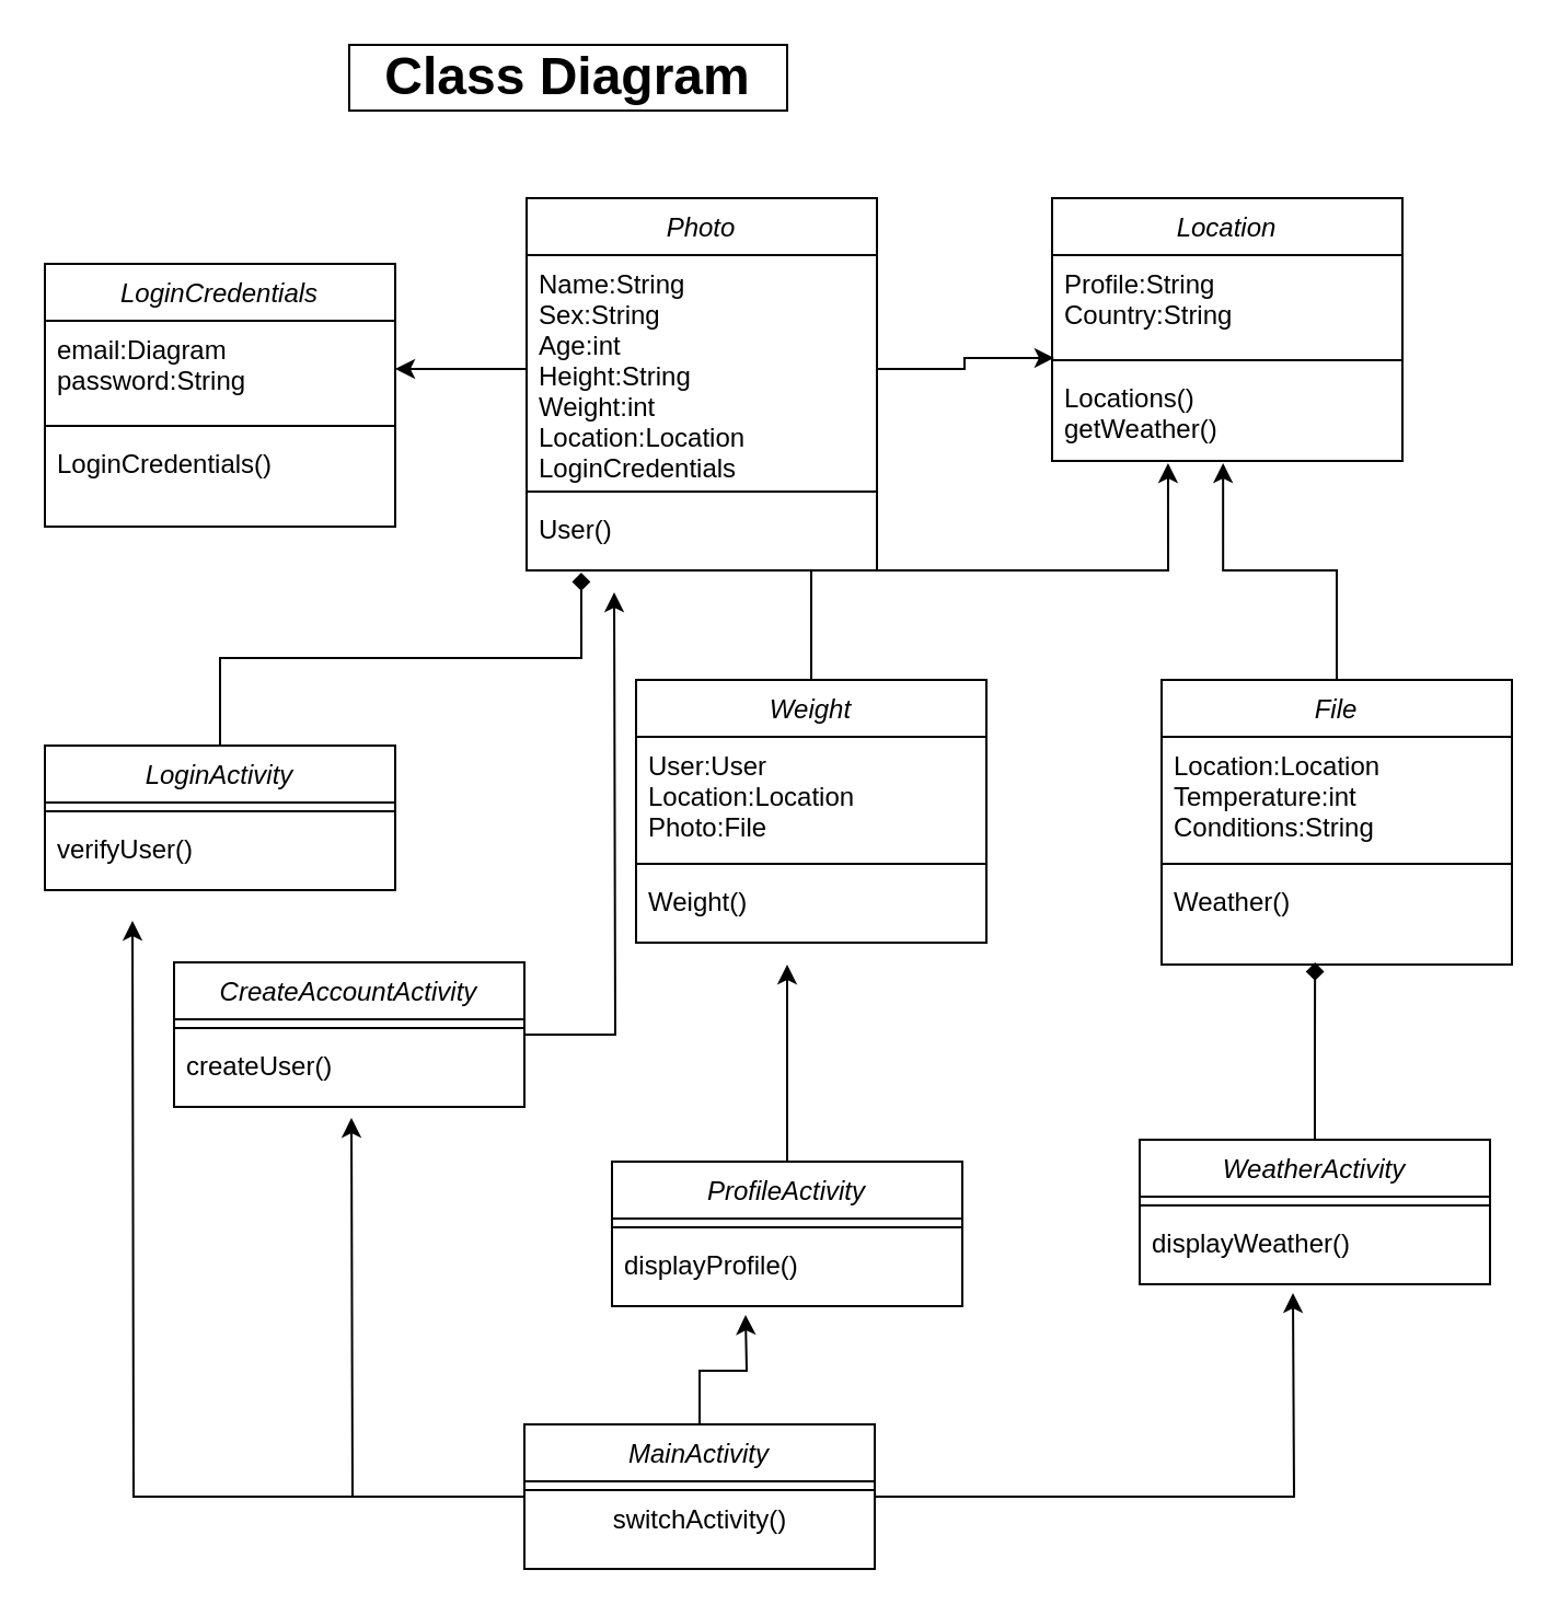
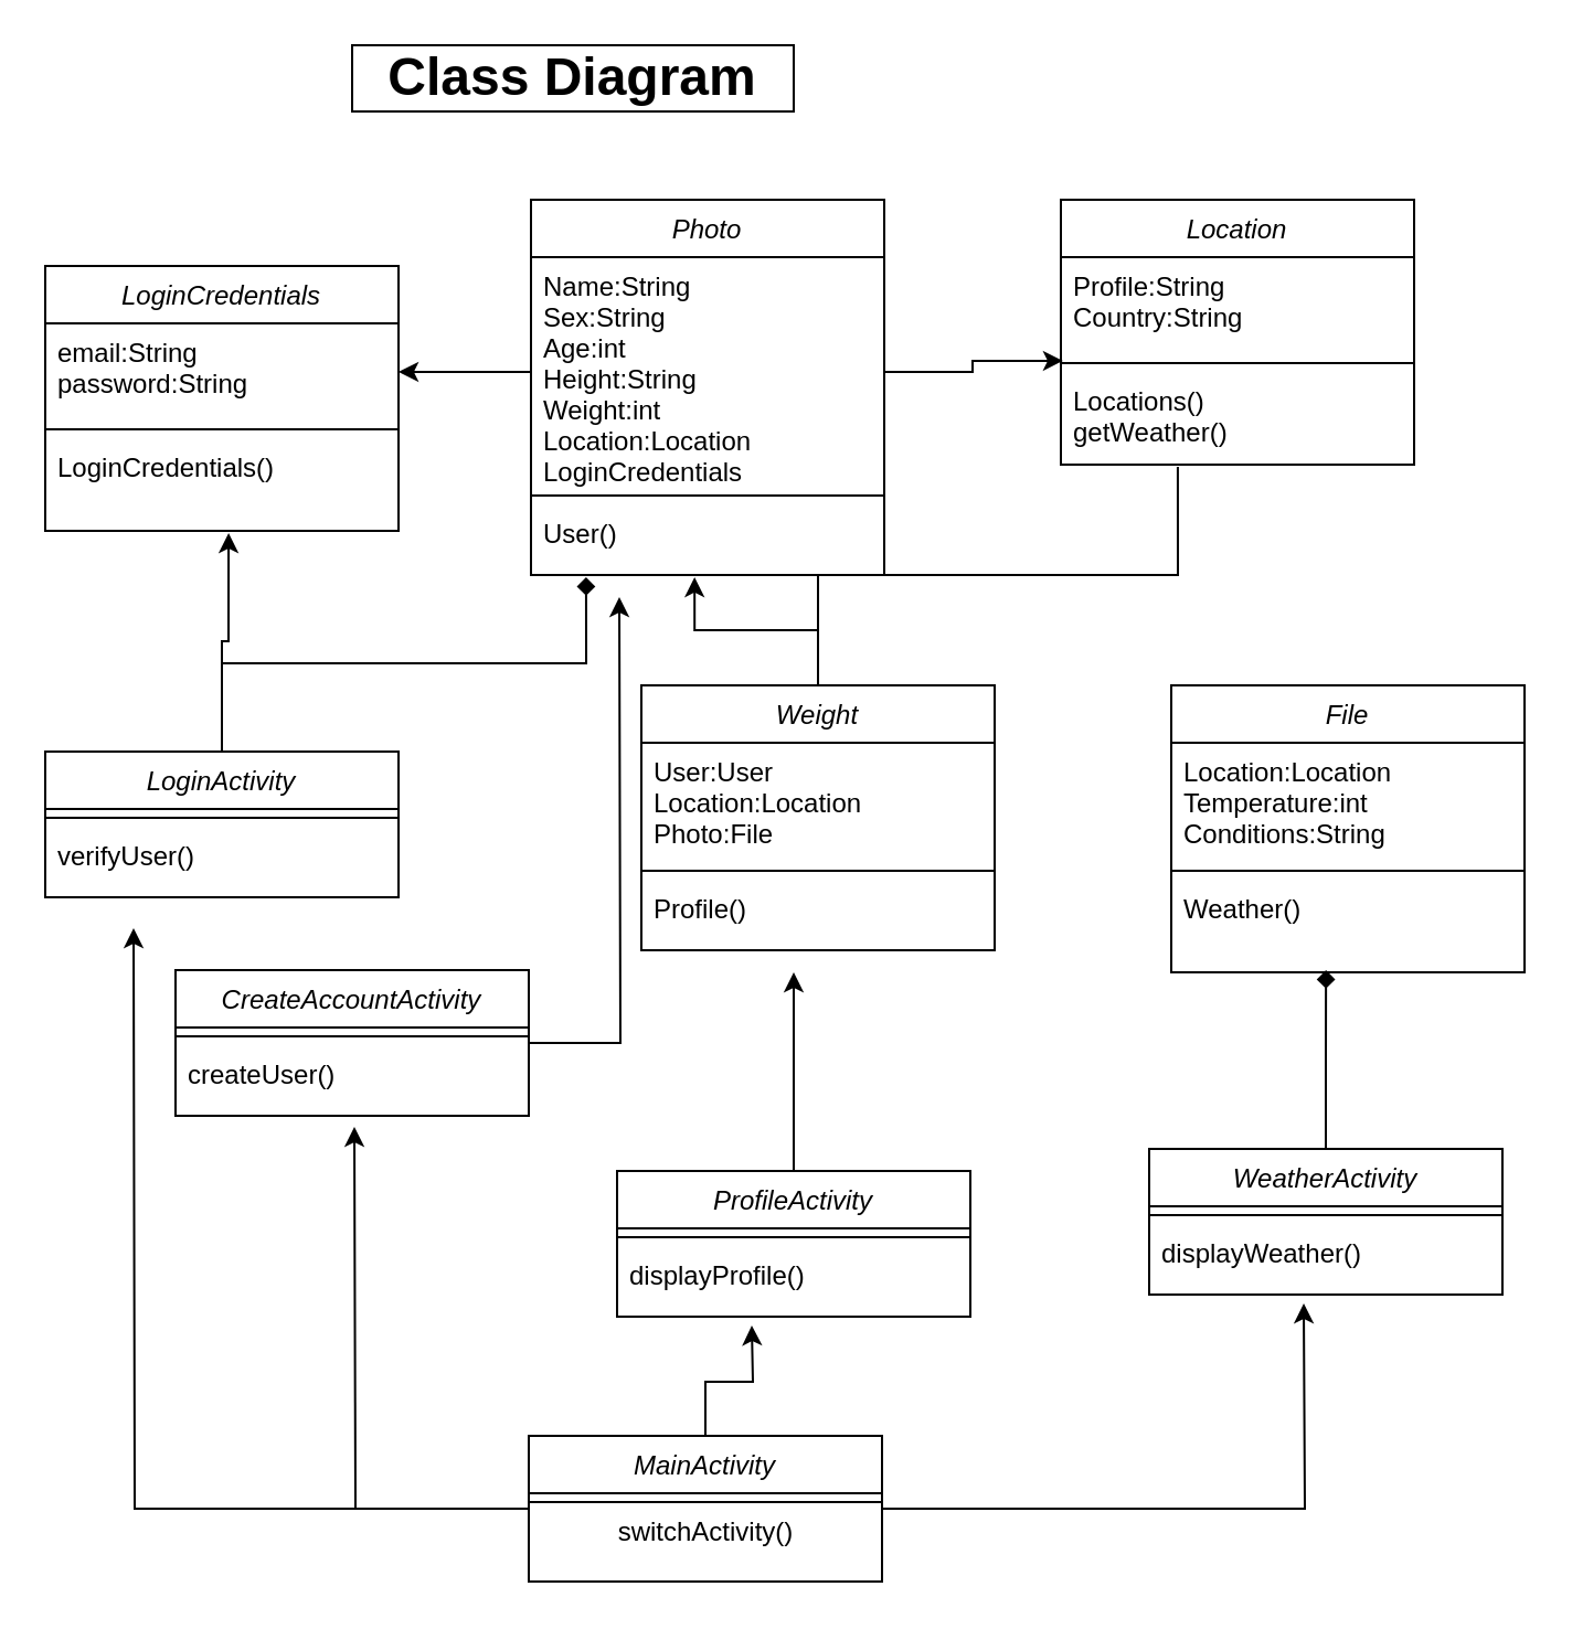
  <mxCell id="0" />
  <mxCell id="1" parent="0" />
- <mxCell id="3" style="edgeStyle=orthogonalEdgeStyle;rounded=0;orthogonalLoop=1;jettySize=auto;html=1;entryX=0.331;entryY=1.024;entryDx=0;entryDy=0;entryPerimeter=0;" parent="1" source="7" target="18" edge="1"><mxGeometry relative="1" as="geometry" /></mxCell>
- <mxCell id="4" style="edgeStyle=orthogonalEdgeStyle;rounded=0;orthogonalLoop=1;jettySize=auto;html=1;entryX=0.488;entryY=1.024;entryDx=0;entryDy=0;entryPerimeter=0;" parent="1" source="11" target="18" edge="1"><mxGeometry relative="1" as="geometry" /></mxCell>
+ <mxCell id="2" style="edgeStyle=orthogonalEdgeStyle;rounded=0;orthogonalLoop=1;jettySize=auto;html=1;entryX=0.463;entryY=1.031;entryDx=0;entryDy=0;entryPerimeter=0;" parent="1" source="7" target="22" edge="1"><mxGeometry relative="1" as="geometry"><mxPoint x="320" y="250" as="targetPoint" /></mxGeometry></mxCell>
+ <mxCell id="3" style="edgeStyle=orthogonalEdgeStyle;rounded=0;orthogonalLoop=1;jettySize=auto;html=1;entryX=0.331;entryY=1.024;entryDx=0;entryDy=0;entryPerimeter=0;endArrow=none;" parent="1" source="7" target="18" edge="1"><mxGeometry relative="1" as="geometry" /></mxCell>
  <mxCell id="5" value="&lt;h1&gt;&lt;span style=&quot;background-color: rgb(255 , 255 , 255)&quot;&gt;Class Diagram&lt;/span&gt;&lt;/h1&gt;" style="text;html=1;fillColor=none;align=center;verticalAlign=middle;whiteSpace=wrap;rounded=0;strokeColor=#000000;" parent="1" vertex="1"><mxGeometry x="159" y="20" width="200" height="30" as="geometry" /></mxCell>
  <mxCell id="6" style="edgeStyle=orthogonalEdgeStyle;rounded=0;orthogonalLoop=1;jettySize=auto;html=1;entryX=0.006;entryY=1.068;entryDx=0;entryDy=0;entryPerimeter=0;" parent="1" source="20" target="16" edge="1"><mxGeometry relative="1" as="geometry" /></mxCell>
  <mxCell id="7" value="Weight" style="swimlane;fontStyle=2;align=center;verticalAlign=top;childLayout=stackLayout;horizontal=1;startSize=26;horizontalStack=0;resizeParent=1;resizeLast=0;collapsible=1;marginBottom=0;rounded=0;shadow=0;strokeWidth=1;" parent="1" vertex="1"><mxGeometry x="290" y="310" width="160" height="120" as="geometry"><mxRectangle x="230" y="140" width="160" height="26" as="alternateBounds" /></mxGeometry></mxCell>
  <mxCell id="8" value="User:User&#10;Location:Location&#10;Photo:File&#10;" style="text;align=left;verticalAlign=top;spacingLeft=4;spacingRight=4;overflow=hidden;rotatable=0;points=[[0,0.5],[1,0.5]];portConstraint=eastwest;" parent="7" vertex="1"><mxGeometry y="26" width="160" height="54" as="geometry" /></mxCell>
  <mxCell id="9" value="" style="line;html=1;strokeWidth=1;align=left;verticalAlign=middle;spacingTop=-1;spacingLeft=3;spacingRight=3;rotatable=0;labelPosition=right;points=[];portConstraint=eastwest;" parent="7" vertex="1"><mxGeometry y="80" width="160" height="8" as="geometry" /></mxCell>
- <mxCell id="10" value="Weight()&#10;" style="text;align=left;verticalAlign=top;spacingLeft=4;spacingRight=4;overflow=hidden;rotatable=0;points=[[0,0.5],[1,0.5]];portConstraint=eastwest;" parent="7" vertex="1"><mxGeometry y="88" width="160" height="32" as="geometry" /></mxCell>
+ <mxCell id="10" value="Profile()&#10;" style="text;align=left;verticalAlign=top;spacingLeft=4;spacingRight=4;overflow=hidden;rotatable=0;points=[[0,0.5],[1,0.5]];portConstraint=eastwest;" parent="7" vertex="1"><mxGeometry y="88" width="160" height="32" as="geometry" /></mxCell>
  <mxCell id="11" value="File" style="swimlane;fontStyle=2;align=center;verticalAlign=top;childLayout=stackLayout;horizontal=1;startSize=26;horizontalStack=0;resizeParent=1;resizeLast=0;collapsible=1;marginBottom=0;rounded=0;shadow=0;strokeWidth=1;" parent="1" vertex="1"><mxGeometry x="530" y="310" width="160" height="130" as="geometry"><mxRectangle x="230" y="140" width="160" height="26" as="alternateBounds" /></mxGeometry></mxCell>
  <mxCell id="12" value="Location:Location&#10;Temperature:int&#10;Conditions:String" style="text;align=left;verticalAlign=top;spacingLeft=4;spacingRight=4;overflow=hidden;rotatable=0;points=[[0,0.5],[1,0.5]];portConstraint=eastwest;rounded=0;shadow=0;html=0;" parent="11" vertex="1"><mxGeometry y="26" width="160" height="54" as="geometry" /></mxCell>
  <mxCell id="13" value="" style="line;html=1;strokeWidth=1;align=left;verticalAlign=middle;spacingTop=-1;spacingLeft=3;spacingRight=3;rotatable=0;labelPosition=right;points=[];portConstraint=eastwest;" parent="11" vertex="1"><mxGeometry y="80" width="160" height="8" as="geometry" /></mxCell>
  <mxCell id="14" value="Weather()" style="text;align=left;verticalAlign=top;spacingLeft=4;spacingRight=4;overflow=hidden;rotatable=0;points=[[0,0.5],[1,0.5]];portConstraint=eastwest;" parent="11" vertex="1"><mxGeometry y="88" width="160" height="42" as="geometry" /></mxCell>
  <mxCell id="15" value="Location" style="swimlane;fontStyle=2;align=center;verticalAlign=top;childLayout=stackLayout;horizontal=1;startSize=26;horizontalStack=0;resizeParent=1;resizeLast=0;collapsible=1;marginBottom=0;rounded=0;shadow=0;strokeWidth=1;" parent="1" vertex="1"><mxGeometry x="480" y="90" width="160" height="120" as="geometry"><mxRectangle x="230" y="140" width="160" height="26" as="alternateBounds" /></mxGeometry></mxCell>
  <mxCell id="16" value="Profile:String&#10;Country:String&#10;" style="text;align=left;verticalAlign=top;spacingLeft=4;spacingRight=4;overflow=hidden;rotatable=0;points=[[0,0.5],[1,0.5]];portConstraint=eastwest;rounded=0;shadow=0;html=0;" parent="15" vertex="1"><mxGeometry y="26" width="160" height="44" as="geometry" /></mxCell>
  <mxCell id="17" value="" style="line;html=1;strokeWidth=1;align=left;verticalAlign=middle;spacingTop=-1;spacingLeft=3;spacingRight=3;rotatable=0;labelPosition=right;points=[];portConstraint=eastwest;" parent="15" vertex="1"><mxGeometry y="70" width="160" height="8" as="geometry" /></mxCell>
  <mxCell id="18" value="Locations()&#10;getWeather()" style="text;align=left;verticalAlign=top;spacingLeft=4;spacingRight=4;overflow=hidden;rotatable=0;points=[[0,0.5],[1,0.5]];portConstraint=eastwest;" parent="15" vertex="1"><mxGeometry y="78" width="160" height="42" as="geometry" /></mxCell>
  <mxCell id="19" value="Photo" style="swimlane;fontStyle=2;align=center;verticalAlign=top;childLayout=stackLayout;horizontal=1;startSize=26;horizontalStack=0;resizeParent=1;resizeLast=0;collapsible=1;marginBottom=0;rounded=0;shadow=0;strokeWidth=1;" parent="1" vertex="1"><mxGeometry x="240" y="90" width="160" height="170" as="geometry"><mxRectangle x="230" y="140" width="160" height="26" as="alternateBounds" /></mxGeometry></mxCell>
  <mxCell id="20" value="Name:String&#10;Sex:String&#10;Age:int&#10;Height:String&#10;Weight:int&#10;Location:Location&#10;LoginCredentials" style="text;align=left;verticalAlign=top;spacingLeft=4;spacingRight=4;overflow=hidden;rotatable=0;points=[[0,0.5],[1,0.5]];portConstraint=eastwest;rounded=0;shadow=0;html=0;" parent="19" vertex="1"><mxGeometry y="26" width="160" height="104" as="geometry" /></mxCell>
  <mxCell id="21" value="" style="line;html=1;strokeWidth=1;align=left;verticalAlign=middle;spacingTop=-1;spacingLeft=3;spacingRight=3;rotatable=0;labelPosition=right;points=[];portConstraint=eastwest;" parent="19" vertex="1"><mxGeometry y="130" width="160" height="8" as="geometry" /></mxCell>
  <mxCell id="22" value="User()&#10;" style="text;align=left;verticalAlign=top;spacingLeft=4;spacingRight=4;overflow=hidden;rotatable=0;points=[[0,0.5],[1,0.5]];portConstraint=eastwest;" parent="19" vertex="1"><mxGeometry y="138" width="160" height="32" as="geometry" /></mxCell>
  <mxCell id="23" value="LoginCredentials" style="swimlane;fontStyle=2;align=center;verticalAlign=top;childLayout=stackLayout;horizontal=1;startSize=26;horizontalStack=0;resizeParent=1;resizeLast=0;collapsible=1;marginBottom=0;rounded=0;shadow=0;strokeWidth=1;" parent="1" vertex="1"><mxGeometry x="20" y="120" width="160" height="120" as="geometry"><mxRectangle x="230" y="140" width="160" height="26" as="alternateBounds" /></mxGeometry></mxCell>
- <mxCell id="24" value="email:Diagram&#10;password:String" style="text;align=left;verticalAlign=top;spacingLeft=4;spacingRight=4;overflow=hidden;rotatable=0;points=[[0,0.5],[1,0.5]];portConstraint=eastwest;rounded=0;shadow=0;html=0;" parent="23" vertex="1"><mxGeometry y="26" width="160" height="44" as="geometry" /></mxCell>
+ <mxCell id="24" value="email:String&#10;password:String" style="text;align=left;verticalAlign=top;spacingLeft=4;spacingRight=4;overflow=hidden;rotatable=0;points=[[0,0.5],[1,0.5]];portConstraint=eastwest;rounded=0;shadow=0;html=0;" parent="23" vertex="1"><mxGeometry y="26" width="160" height="44" as="geometry" /></mxCell>
  <mxCell id="25" value="" style="line;html=1;strokeWidth=1;align=left;verticalAlign=middle;spacingTop=-1;spacingLeft=3;spacingRight=3;rotatable=0;labelPosition=right;points=[];portConstraint=eastwest;" parent="23" vertex="1"><mxGeometry y="70" width="160" height="8" as="geometry" /></mxCell>
  <mxCell id="26" value="LoginCredentials()" style="text;align=left;verticalAlign=top;spacingLeft=4;spacingRight=4;overflow=hidden;rotatable=0;points=[[0,0.5],[1,0.5]];portConstraint=eastwest;" parent="23" vertex="1"><mxGeometry y="78" width="160" height="42" as="geometry" /></mxCell>
  <mxCell id="27" style="edgeStyle=orthogonalEdgeStyle;rounded=0;orthogonalLoop=1;jettySize=auto;html=1;exitX=0;exitY=0.5;exitDx=0;exitDy=0;" parent="1" source="20" target="24" edge="1"><mxGeometry relative="1" as="geometry" /></mxCell>
+ <mxCell id="28" style="edgeStyle=orthogonalEdgeStyle;rounded=0;orthogonalLoop=1;jettySize=auto;html=1;entryX=0.519;entryY=1.024;entryDx=0;entryDy=0;entryPerimeter=0;" parent="1" source="30" target="26" edge="1"><mxGeometry relative="1" as="geometry" /></mxCell>
  <mxCell id="29" style="edgeStyle=orthogonalEdgeStyle;rounded=0;orthogonalLoop=1;jettySize=auto;html=1;entryX=0.156;entryY=1.031;entryDx=0;entryDy=0;entryPerimeter=0;endArrow=diamond;" parent="1" source="30" target="22" edge="1"><mxGeometry relative="1" as="geometry" /></mxCell>
  <mxCell id="30" value="LoginActivity" style="swimlane;fontStyle=2;align=center;verticalAlign=top;childLayout=stackLayout;horizontal=1;startSize=26;horizontalStack=0;resizeParent=1;resizeLast=0;collapsible=1;marginBottom=0;rounded=0;shadow=0;strokeWidth=1;" parent="1" vertex="1"><mxGeometry x="20" y="340" width="160" height="66" as="geometry"><mxRectangle x="230" y="140" width="160" height="26" as="alternateBounds" /></mxGeometry></mxCell>
  <mxCell id="31" value="" style="line;html=1;strokeWidth=1;align=left;verticalAlign=middle;spacingTop=-1;spacingLeft=3;spacingRight=3;rotatable=0;labelPosition=right;points=[];portConstraint=eastwest;" parent="30" vertex="1"><mxGeometry y="26" width="160" height="8" as="geometry" /></mxCell>
  <mxCell id="32" value="verifyUser()" style="text;align=left;verticalAlign=top;spacingLeft=4;spacingRight=4;overflow=hidden;rotatable=0;points=[[0,0.5],[1,0.5]];portConstraint=eastwest;" parent="30" vertex="1"><mxGeometry y="34" width="160" height="32" as="geometry" /></mxCell>
  <mxCell id="33" style="edgeStyle=orthogonalEdgeStyle;rounded=0;orthogonalLoop=1;jettySize=auto;html=1;" parent="1" source="34" edge="1"><mxGeometry relative="1" as="geometry"><mxPoint x="280" y="270" as="targetPoint" /></mxGeometry></mxCell>
  <mxCell id="34" value="CreateAccountActivity" style="swimlane;fontStyle=2;align=center;verticalAlign=top;childLayout=stackLayout;horizontal=1;startSize=26;horizontalStack=0;resizeParent=1;resizeLast=0;collapsible=1;marginBottom=0;rounded=0;shadow=0;strokeWidth=1;" parent="1" vertex="1"><mxGeometry x="79" y="439" width="160" height="66" as="geometry"><mxRectangle x="230" y="140" width="160" height="26" as="alternateBounds" /></mxGeometry></mxCell>
  <mxCell id="35" value="" style="line;html=1;strokeWidth=1;align=left;verticalAlign=middle;spacingTop=-1;spacingLeft=3;spacingRight=3;rotatable=0;labelPosition=right;points=[];portConstraint=eastwest;" parent="34" vertex="1"><mxGeometry y="26" width="160" height="8" as="geometry" /></mxCell>
  <mxCell id="36" value="createUser()" style="text;align=left;verticalAlign=top;spacingLeft=4;spacingRight=4;overflow=hidden;rotatable=0;points=[[0,0.5],[1,0.5]];portConstraint=eastwest;" parent="34" vertex="1"><mxGeometry y="34" width="160" height="32" as="geometry" /></mxCell>
  <mxCell id="37" style="edgeStyle=orthogonalEdgeStyle;rounded=0;orthogonalLoop=1;jettySize=auto;html=1;" parent="1" source="38" edge="1"><mxGeometry relative="1" as="geometry"><mxPoint x="359" y="440" as="targetPoint" /></mxGeometry></mxCell>
  <mxCell id="38" value="ProfileActivity" style="swimlane;fontStyle=2;align=center;verticalAlign=top;childLayout=stackLayout;horizontal=1;startSize=26;horizontalStack=0;resizeParent=1;resizeLast=0;collapsible=1;marginBottom=0;rounded=0;shadow=0;strokeWidth=1;" parent="1" vertex="1"><mxGeometry x="279" y="530" width="160" height="66" as="geometry"><mxRectangle x="230" y="140" width="160" height="26" as="alternateBounds" /></mxGeometry></mxCell>
  <mxCell id="39" value="" style="line;html=1;strokeWidth=1;align=left;verticalAlign=middle;spacingTop=-1;spacingLeft=3;spacingRight=3;rotatable=0;labelPosition=right;points=[];portConstraint=eastwest;" parent="38" vertex="1"><mxGeometry y="26" width="160" height="8" as="geometry" /></mxCell>
  <mxCell id="40" value="displayProfile()" style="text;align=left;verticalAlign=top;spacingLeft=4;spacingRight=4;overflow=hidden;rotatable=0;points=[[0,0.5],[1,0.5]];portConstraint=eastwest;" parent="38" vertex="1"><mxGeometry y="34" width="160" height="32" as="geometry" /></mxCell>
  <mxCell id="41" style="edgeStyle=orthogonalEdgeStyle;rounded=0;orthogonalLoop=1;jettySize=auto;html=1;entryX=0.438;entryY=0.976;entryDx=0;entryDy=0;entryPerimeter=0;endArrow=diamond;" parent="1" source="42" target="14" edge="1"><mxGeometry relative="1" as="geometry" /></mxCell>
  <mxCell id="42" value="WeatherActivity" style="swimlane;fontStyle=2;align=center;verticalAlign=top;childLayout=stackLayout;horizontal=1;startSize=26;horizontalStack=0;resizeParent=1;resizeLast=0;collapsible=1;marginBottom=0;rounded=0;shadow=0;strokeWidth=1;" parent="1" vertex="1"><mxGeometry x="520" y="520" width="160" height="66" as="geometry"><mxRectangle x="230" y="140" width="160" height="26" as="alternateBounds" /></mxGeometry></mxCell>
  <mxCell id="43" value="" style="line;html=1;strokeWidth=1;align=left;verticalAlign=middle;spacingTop=-1;spacingLeft=3;spacingRight=3;rotatable=0;labelPosition=right;points=[];portConstraint=eastwest;" parent="42" vertex="1"><mxGeometry y="26" width="160" height="8" as="geometry" /></mxCell>
  <mxCell id="44" value="displayWeather()" style="text;align=left;verticalAlign=top;spacingLeft=4;spacingRight=4;overflow=hidden;rotatable=0;points=[[0,0.5],[1,0.5]];portConstraint=eastwest;" parent="42" vertex="1"><mxGeometry y="34" width="160" height="32" as="geometry" /></mxCell>
  <mxCell id="45" style="edgeStyle=orthogonalEdgeStyle;rounded=0;orthogonalLoop=1;jettySize=auto;html=1;" parent="1" source="49" edge="1"><mxGeometry relative="1" as="geometry"><mxPoint x="340" y="600" as="targetPoint" /></mxGeometry></mxCell>
  <mxCell id="46" style="edgeStyle=orthogonalEdgeStyle;rounded=0;orthogonalLoop=1;jettySize=auto;html=1;" parent="1" source="49" edge="1"><mxGeometry relative="1" as="geometry"><mxPoint x="590" y="590" as="targetPoint" /></mxGeometry></mxCell>
  <mxCell id="47" style="edgeStyle=orthogonalEdgeStyle;rounded=0;orthogonalLoop=1;jettySize=auto;html=1;" parent="1" source="49" edge="1"><mxGeometry relative="1" as="geometry"><mxPoint x="160" y="510" as="targetPoint" /></mxGeometry></mxCell>
  <mxCell id="48" style="edgeStyle=orthogonalEdgeStyle;rounded=0;orthogonalLoop=1;jettySize=auto;html=1;" parent="1" source="49" edge="1"><mxGeometry relative="1" as="geometry"><mxPoint x="60" y="420" as="targetPoint" /></mxGeometry></mxCell>
  <mxCell id="49" value="MainActivity" style="swimlane;fontStyle=2;align=center;verticalAlign=top;childLayout=stackLayout;horizontal=1;startSize=26;horizontalStack=0;resizeParent=1;resizeLast=0;collapsible=1;marginBottom=0;rounded=0;shadow=0;strokeWidth=1;" parent="1" vertex="1"><mxGeometry x="239" y="650" width="160" height="66" as="geometry"><mxRectangle x="230" y="140" width="160" height="26" as="alternateBounds" /></mxGeometry></mxCell>
  <mxCell id="50" value="" style="line;html=1;strokeWidth=1;align=left;verticalAlign=middle;spacingTop=-1;spacingLeft=3;spacingRight=3;rotatable=0;labelPosition=right;points=[];portConstraint=eastwest;" parent="49" vertex="1"><mxGeometry y="26" width="160" height="8" as="geometry" /></mxCell>
  <mxCell id="51" value="switchActivity()" style="text;html=1;align=center;verticalAlign=middle;resizable=0;points=[];autosize=1;" parent="49" vertex="1"><mxGeometry y="34" width="160" height="20" as="geometry" /></mxCell>
